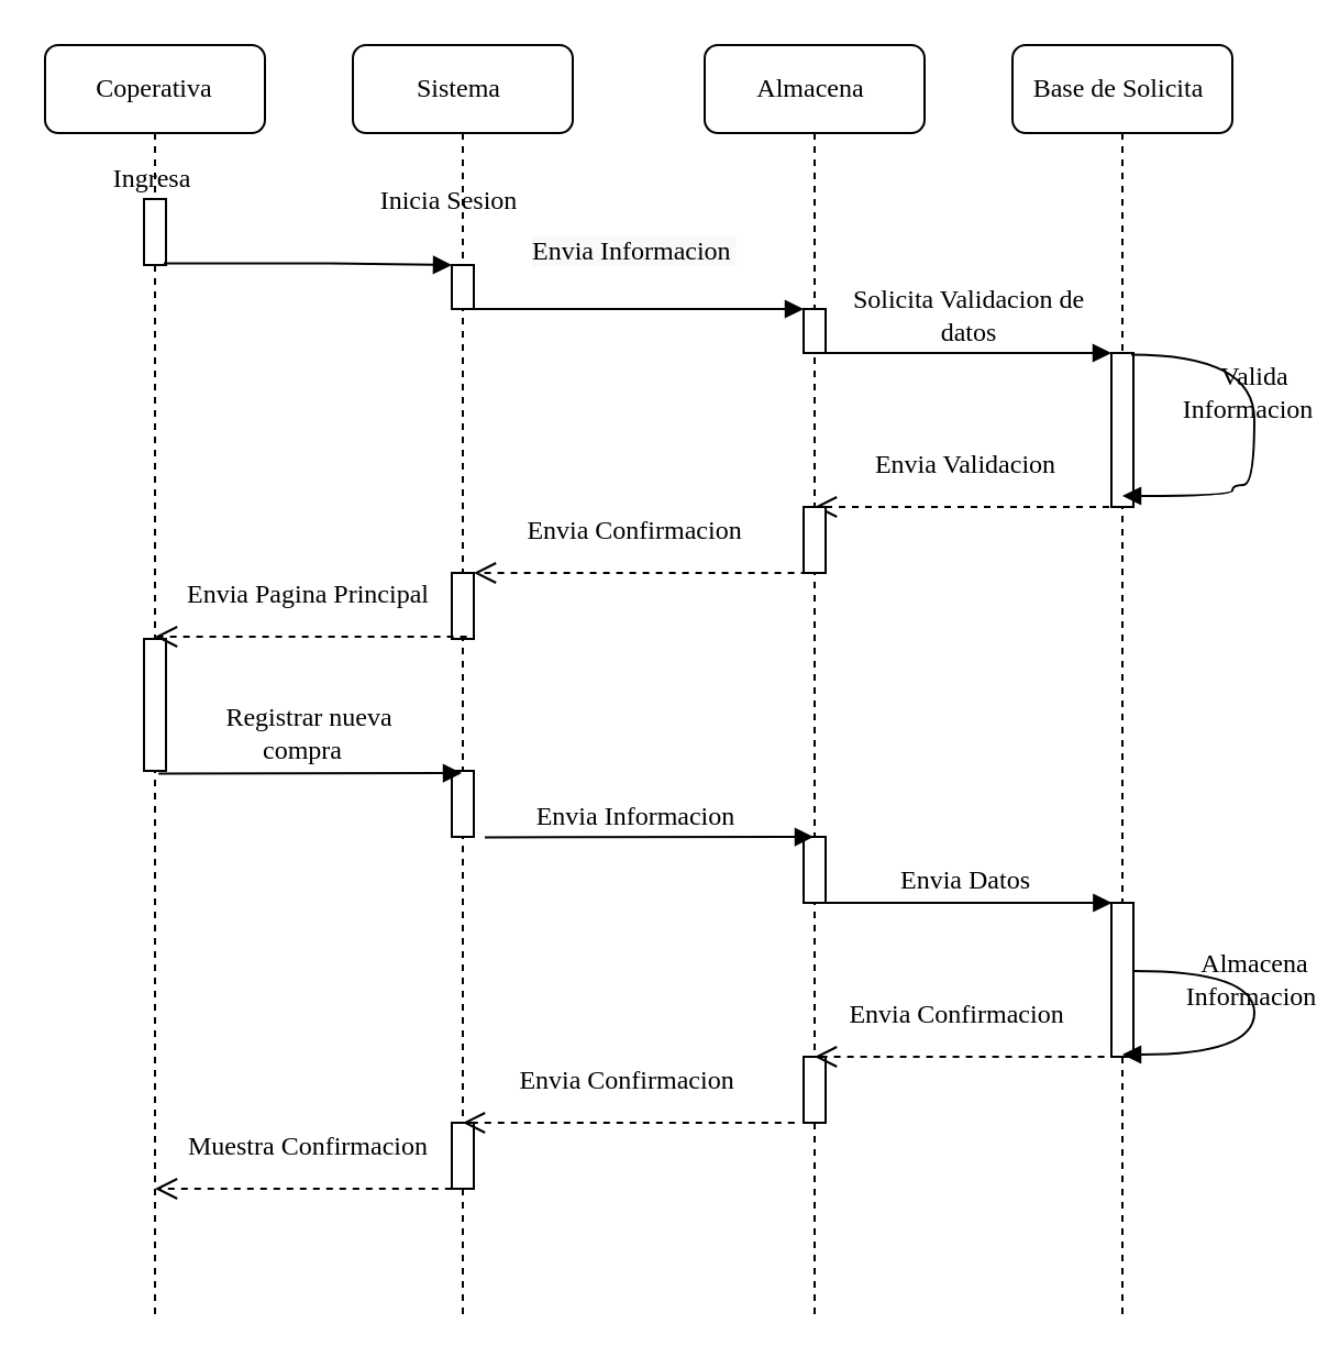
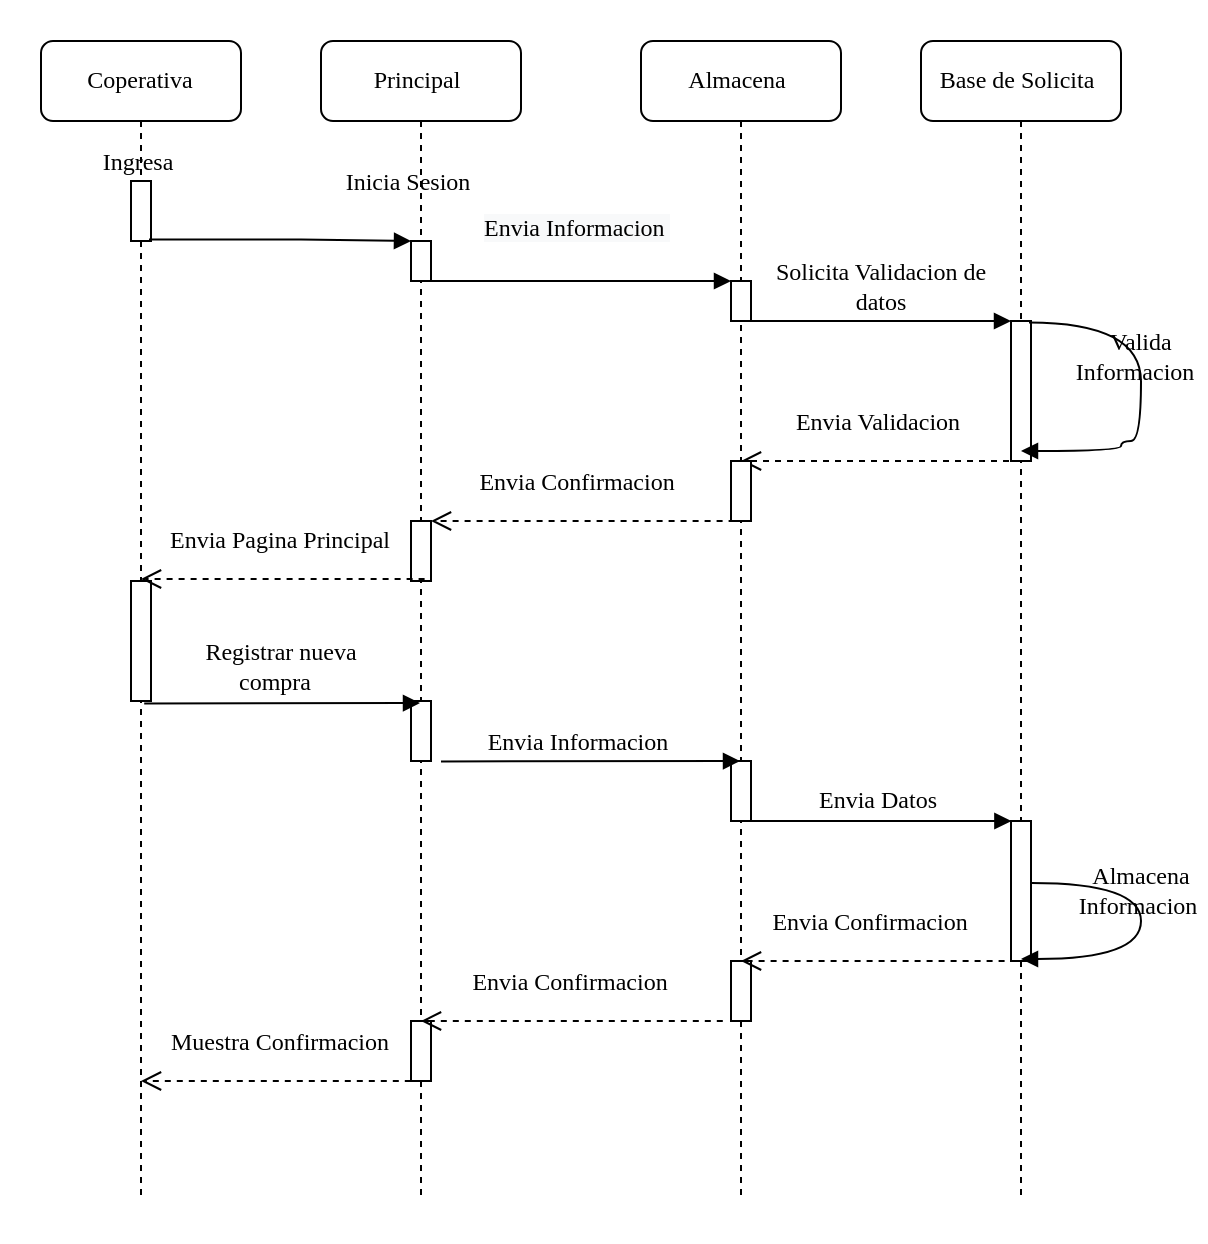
  <mxCell id="0" />
  <mxCell id="1" parent="0" />
- <mxCell id="2" value="Sistema&amp;nbsp;" style="shape=umlLifeline;perimeter=lifelinePerimeter;whiteSpace=wrap;html=1;container=1;collapsible=0;recursiveResize=0;outlineConnect=0;rounded=1;shadow=0;comic=0;labelBackgroundColor=none;strokeWidth=1;fontFamily=Verdana;fontSize=12;align=center;" parent="1" vertex="1"><mxGeometry x="160" y="20" width="100" height="580" as="geometry" /></mxCell>
+ <mxCell id="2" value="Principal&amp;nbsp;" style="shape=umlLifeline;perimeter=lifelinePerimeter;whiteSpace=wrap;html=1;container=1;collapsible=0;recursiveResize=0;outlineConnect=0;rounded=1;shadow=0;comic=0;labelBackgroundColor=none;strokeWidth=1;fontFamily=Verdana;fontSize=12;align=center;" parent="1" vertex="1"><mxGeometry x="160" y="20" width="100" height="580" as="geometry" /></mxCell>
  <mxCell id="3" value="" style="html=1;points=[];perimeter=orthogonalPerimeter;rounded=0;shadow=0;comic=0;labelBackgroundColor=none;strokeWidth=1;fontFamily=Verdana;fontSize=12;align=center;" parent="2" vertex="1"><mxGeometry x="45" y="100" width="10" height="20" as="geometry" /></mxCell>
  <mxCell id="4" value="Envia Confirmacion&amp;nbsp;&amp;nbsp;" style="html=1;verticalAlign=bottom;endArrow=open;dashed=1;endSize=8;exitX=0.18;exitY=1;labelBackgroundColor=none;fontFamily=Verdana;fontSize=12;entryX=0.5;entryY=0;entryDx=0;entryDy=0;entryPerimeter=0;exitDx=0;exitDy=0;exitPerimeter=0;" edge="1" parent="2" source="11"><mxGeometry y="-10" relative="1" as="geometry"><mxPoint x="55" y="240" as="targetPoint" /><mxPoint x="195" y="240" as="sourcePoint" /><mxPoint as="offset" /></mxGeometry></mxCell>
  <mxCell id="5" value="" style="html=1;points=[];perimeter=orthogonalPerimeter;rounded=0;shadow=0;comic=0;labelBackgroundColor=none;strokeWidth=1;fontFamily=Verdana;fontSize=12;align=center;" vertex="1" parent="2"><mxGeometry x="45" y="240" width="10" height="30" as="geometry" /></mxCell>
  <mxCell id="6" value="" style="html=1;points=[];perimeter=orthogonalPerimeter;rounded=0;shadow=0;comic=0;labelBackgroundColor=none;strokeWidth=1;fontFamily=Verdana;fontSize=12;align=center;" vertex="1" parent="2"><mxGeometry x="45" y="330" width="10" height="30" as="geometry" /></mxCell>
  <mxCell id="7" value="" style="html=1;points=[];perimeter=orthogonalPerimeter;rounded=0;shadow=0;comic=0;labelBackgroundColor=none;strokeWidth=1;fontFamily=Verdana;fontSize=12;align=center;" parent="2" vertex="1"><mxGeometry x="45" y="490" width="10" height="30" as="geometry" /></mxCell>
  <mxCell id="8" value="Almacena&amp;nbsp;" style="shape=umlLifeline;perimeter=lifelinePerimeter;whiteSpace=wrap;html=1;container=1;collapsible=0;recursiveResize=0;outlineConnect=0;rounded=1;shadow=0;comic=0;labelBackgroundColor=none;strokeWidth=1;fontFamily=Verdana;fontSize=12;align=center;" parent="1" vertex="1"><mxGeometry x="320" y="20" width="100" height="580" as="geometry" /></mxCell>
  <mxCell id="9" value="" style="html=1;points=[];perimeter=orthogonalPerimeter;rounded=0;shadow=0;comic=0;labelBackgroundColor=none;strokeWidth=1;fontFamily=Verdana;fontSize=12;align=center;" parent="8" vertex="1"><mxGeometry x="45" y="120" width="10" height="20" as="geometry" /></mxCell>
  <mxCell id="10" value="Envia Validacion&amp;nbsp;" style="html=1;verticalAlign=bottom;endArrow=open;dashed=1;endSize=8;exitX=0;exitY=0.95;labelBackgroundColor=none;fontFamily=Verdana;fontSize=12;entryX=0.5;entryY=0;entryDx=0;entryDy=0;entryPerimeter=0;" edge="1" parent="8" target="11"><mxGeometry y="-10" relative="1" as="geometry"><mxPoint x="60" y="210" as="targetPoint" /><mxPoint x="190" y="210" as="sourcePoint" /><mxPoint as="offset" /></mxGeometry></mxCell>
  <mxCell id="11" value="" style="html=1;points=[];perimeter=orthogonalPerimeter;rounded=0;shadow=0;comic=0;labelBackgroundColor=none;strokeWidth=1;fontFamily=Verdana;fontSize=12;align=center;" vertex="1" parent="8"><mxGeometry x="45" y="210" width="10" height="30" as="geometry" /></mxCell>
  <mxCell id="12" value="" style="html=1;points=[];perimeter=orthogonalPerimeter;rounded=0;shadow=0;comic=0;labelBackgroundColor=none;strokeWidth=1;fontFamily=Verdana;fontSize=12;align=center;" vertex="1" parent="8"><mxGeometry x="45" y="360" width="10" height="30" as="geometry" /></mxCell>
  <mxCell id="13" value="" style="html=1;points=[];perimeter=orthogonalPerimeter;rounded=0;shadow=0;comic=0;labelBackgroundColor=none;strokeColor=#000000;strokeWidth=1;fillColor=#FFFFFF;fontFamily=Verdana;fontSize=12;fontColor=#000000;align=center;" parent="8" vertex="1"><mxGeometry x="45" y="460" width="10" height="30" as="geometry" /></mxCell>
  <mxCell id="14" value="Base de Solicita&amp;nbsp;" style="shape=umlLifeline;perimeter=lifelinePerimeter;whiteSpace=wrap;html=1;container=1;collapsible=0;recursiveResize=0;outlineConnect=0;rounded=1;shadow=0;comic=0;labelBackgroundColor=none;strokeWidth=1;fontFamily=Verdana;fontSize=12;align=center;" parent="1" vertex="1"><mxGeometry x="460" y="20" width="100" height="580" as="geometry" /></mxCell>
  <mxCell id="15" value="Envia Datos&amp;nbsp;" style="html=1;verticalAlign=bottom;endArrow=block;labelBackgroundColor=none;fontFamily=Verdana;fontSize=12;edgeStyle=elbowEdgeStyle;elbow=vertical;entryX=0.02;entryY=0.004;entryDx=0;entryDy=0;entryPerimeter=0;" edge="1" parent="14" target="22"><mxGeometry x="-0.006" y="1" relative="1" as="geometry"><mxPoint x="-85" y="390" as="sourcePoint" /><mxPoint x="64.5" y="385" as="targetPoint" /><mxPoint as="offset" /><Array as="points" /></mxGeometry></mxCell>
  <mxCell id="16" value="Coperativa" style="shape=umlLifeline;perimeter=lifelinePerimeter;whiteSpace=wrap;html=1;container=1;collapsible=0;recursiveResize=0;outlineConnect=0;rounded=1;shadow=0;comic=0;labelBackgroundColor=none;strokeWidth=1;fontFamily=Verdana;fontSize=12;align=center;" parent="1" vertex="1"><mxGeometry x="20" y="20" width="100" height="580" as="geometry" /></mxCell>
  <mxCell id="17" value="" style="html=1;points=[];perimeter=orthogonalPerimeter;rounded=0;shadow=0;comic=0;labelBackgroundColor=none;strokeWidth=1;fontFamily=Verdana;fontSize=12;align=center;" parent="16" vertex="1"><mxGeometry x="45" y="70" width="10" height="30" as="geometry" /></mxCell>
  <mxCell id="18" value="" style="html=1;points=[];perimeter=orthogonalPerimeter;rounded=0;shadow=0;comic=0;labelBackgroundColor=none;strokeWidth=1;fontFamily=Verdana;fontSize=12;align=center;" vertex="1" parent="16"><mxGeometry x="45" y="270" width="10" height="60" as="geometry" /></mxCell>
  <mxCell id="19" value="Envia Pagina Principal&amp;nbsp;" style="html=1;verticalAlign=bottom;endArrow=open;dashed=1;endSize=8;exitX=0.18;exitY=1;labelBackgroundColor=none;fontFamily=Verdana;fontSize=12;exitDx=0;exitDy=0;exitPerimeter=0;" edge="1" parent="16"><mxGeometry y="-10" relative="1" as="geometry"><mxPoint x="50" y="269" as="targetPoint" /><mxPoint x="191.8" y="269" as="sourcePoint" /><mxPoint as="offset" /></mxGeometry></mxCell>
  <mxCell id="20" value="Muestra Confirmacion&amp;nbsp;" style="html=1;verticalAlign=bottom;endArrow=open;dashed=1;endSize=8;exitX=0.18;exitY=1;labelBackgroundColor=none;fontFamily=Verdana;fontSize=12;exitDx=0;exitDy=0;exitPerimeter=0;" edge="1" parent="16"><mxGeometry y="-10" relative="1" as="geometry"><mxPoint x="50" y="520" as="targetPoint" /><mxPoint x="190.9" y="520" as="sourcePoint" /><mxPoint as="offset" /></mxGeometry></mxCell>
  <mxCell id="21" value="Solicita Validacion de&lt;br&gt;&amp;nbsp;datos&amp;nbsp;" style="html=1;verticalAlign=bottom;endArrow=block;labelBackgroundColor=none;fontFamily=Verdana;fontSize=12;edgeStyle=elbowEdgeStyle;elbow=vertical;" parent="1" source="9" edge="1"><mxGeometry relative="1" as="geometry"><mxPoint x="430" y="160" as="sourcePoint" /><Array as="points"><mxPoint x="380" y="160" /></Array><mxPoint x="505" y="160" as="targetPoint" /><mxPoint as="offset" /></mxGeometry></mxCell>
  <mxCell id="22" value="" style="html=1;points=[];perimeter=orthogonalPerimeter;rounded=0;shadow=0;comic=0;labelBackgroundColor=none;strokeWidth=1;fontFamily=Verdana;fontSize=12;align=center;" parent="1" vertex="1"><mxGeometry x="505" y="410" width="10" height="70" as="geometry" /></mxCell>
  <mxCell id="23" value="Ingresa&amp;nbsp;" style="html=1;verticalAlign=bottom;endArrow=block;entryX=0;entryY=0;labelBackgroundColor=none;fontFamily=Verdana;fontSize=12;edgeStyle=elbowEdgeStyle;elbow=vertical;exitX=0.9;exitY=0.973;exitDx=0;exitDy=0;exitPerimeter=0;" parent="1" source="17" target="3" edge="1"><mxGeometry x="-1" y="29" relative="1" as="geometry"><mxPoint x="140" y="130" as="sourcePoint" /><mxPoint x="-4" as="offset" /></mxGeometry></mxCell>
  <mxCell id="24" value="Inicia Sesion&amp;nbsp;" style="html=1;verticalAlign=bottom;endArrow=block;entryX=0;entryY=0;labelBackgroundColor=none;fontFamily=Verdana;fontSize=12;edgeStyle=elbowEdgeStyle;elbow=vertical;" parent="1" source="2" target="9" edge="1"><mxGeometry x="-1" y="40" relative="1" as="geometry"><mxPoint x="290" y="140" as="sourcePoint" /><mxPoint x="-5" as="offset" /></mxGeometry></mxCell>
  <mxCell id="25" value="" style="html=1;points=[];perimeter=orthogonalPerimeter;rounded=0;shadow=0;comic=0;labelBackgroundColor=none;strokeWidth=1;fontFamily=Verdana;fontSize=12;align=center;" parent="1" vertex="1"><mxGeometry x="505" y="160" width="10" height="70" as="geometry" /></mxCell>
  <mxCell id="26" value="Valida &lt;br&gt;Informacion&amp;nbsp;&amp;nbsp;" style="html=1;verticalAlign=bottom;endArrow=block;labelBackgroundColor=none;fontFamily=Verdana;fontSize=12;elbow=vertical;edgeStyle=orthogonalEdgeStyle;curved=1;exitX=0.9;exitY=0.004;exitPerimeter=0;exitDx=0;exitDy=0;" parent="1" edge="1"><mxGeometry relative="1" as="geometry"><mxPoint x="514" y="160.72" as="sourcePoint" /><mxPoint x="510" y="225" as="targetPoint" /><Array as="points"><mxPoint x="570" y="161" /><mxPoint x="570" y="220" /><mxPoint x="560" y="220" /><mxPoint x="560" y="225" /></Array></mxGeometry></mxCell>
  <mxCell id="27" value="Almacena &lt;br&gt;Informacion&amp;nbsp;" style="html=1;verticalAlign=bottom;endArrow=block;labelBackgroundColor=none;fontFamily=Verdana;fontSize=12;elbow=vertical;edgeStyle=orthogonalEdgeStyle;curved=1;exitX=1.038;exitY=0.345;exitPerimeter=0;" parent="1" edge="1"><mxGeometry relative="1" as="geometry"><mxPoint x="515.333" y="441" as="sourcePoint" /><mxPoint x="510" y="479" as="targetPoint" /><Array as="points"><mxPoint x="570" y="441" /><mxPoint x="570" y="479" /></Array></mxGeometry></mxCell>
  <mxCell id="28" value="&lt;span style=&quot;color: rgb(0, 0, 0); font-family: Verdana; font-size: 12px; font-style: normal; font-variant-ligatures: normal; font-variant-caps: normal; font-weight: 400; letter-spacing: normal; orphans: 2; text-align: center; text-indent: 0px; text-transform: none; widows: 2; word-spacing: 0px; -webkit-text-stroke-width: 0px; background-color: rgb(248, 249, 250); text-decoration-thickness: initial; text-decoration-style: initial; text-decoration-color: initial; float: none; display: inline !important;&quot;&gt;Envia Informacion&amp;nbsp;&lt;/span&gt;" style="text;whiteSpace=wrap;html=1;" vertex="1" parent="1"><mxGeometry x="240" y="100" width="110" height="40" as="geometry" /></mxCell>
  <mxCell id="29" value="Registrar nueva &lt;br&gt;compra&amp;nbsp;&amp;nbsp;" style="html=1;verticalAlign=bottom;endArrow=block;labelBackgroundColor=none;fontFamily=Verdana;fontSize=12;edgeStyle=elbowEdgeStyle;elbow=vertical;exitX=0.66;exitY=1.02;exitDx=0;exitDy=0;exitPerimeter=0;" edge="1" parent="1" source="18" target="2"><mxGeometry x="-0.006" y="1" relative="1" as="geometry"><mxPoint x="65" y="320" as="sourcePoint" /><mxPoint x="196" y="320.81" as="targetPoint" /><mxPoint as="offset" /></mxGeometry></mxCell>
  <mxCell id="30" value="Envia Informacion&amp;nbsp;" style="html=1;verticalAlign=bottom;endArrow=block;labelBackgroundColor=none;fontFamily=Verdana;fontSize=12;edgeStyle=elbowEdgeStyle;elbow=vertical;exitX=0.66;exitY=1.02;exitDx=0;exitDy=0;exitPerimeter=0;" edge="1" parent="1" target="8"><mxGeometry x="-0.062" relative="1" as="geometry"><mxPoint x="220" y="380.2" as="sourcePoint" /><mxPoint x="357.9" y="380" as="targetPoint" /><mxPoint as="offset" /><Array as="points"><mxPoint x="170" y="380" /></Array></mxGeometry></mxCell>
  <mxCell id="31" value="Envia Confirmacion&amp;nbsp;" style="html=1;verticalAlign=bottom;endArrow=open;dashed=1;endSize=8;exitX=0.18;exitY=1;labelBackgroundColor=none;fontFamily=Verdana;fontSize=12;exitDx=0;exitDy=0;exitPerimeter=0;" edge="1" parent="1"><mxGeometry y="-10" relative="1" as="geometry"><mxPoint x="370" y="480" as="targetPoint" /><mxPoint x="501.8" y="480" as="sourcePoint" /><mxPoint as="offset" /></mxGeometry></mxCell>
  <mxCell id="32" value="Envia Confirmacion&amp;nbsp;" style="html=1;verticalAlign=bottom;endArrow=open;dashed=1;endSize=8;exitX=0.18;exitY=1;labelBackgroundColor=none;fontFamily=Verdana;fontSize=12;exitDx=0;exitDy=0;exitPerimeter=0;" edge="1" parent="1"><mxGeometry y="-10" relative="1" as="geometry"><mxPoint x="210" y="510" as="targetPoint" /><mxPoint x="360.9" y="510" as="sourcePoint" /><mxPoint as="offset" /></mxGeometry></mxCell>
